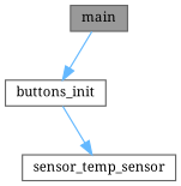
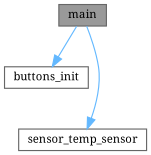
  digraph {
    fontname="Noto Serif"
    rankdir=TB
    node [color=grey40 fillcolor=white fontname="Noto Serif" fontsize=10 shape=box style=filled]
    edge [color=steelblue1 fontname="Noto Serif" fontsize=10 labelfontname=Helvetica labelfontsize=10 style=solid]
    n1 [color=gray40 fillcolor=grey60 fontcolor=black height=0.2 label=main width=0.4]
    n2 [height=0.2 label=buttons_init width=0.4]
    n3 [height=0.2 label=sensor_temp_sensor width=0.4]
    n1 -> n2
-   n2 -> n3
+   n1 -> n3
  }
